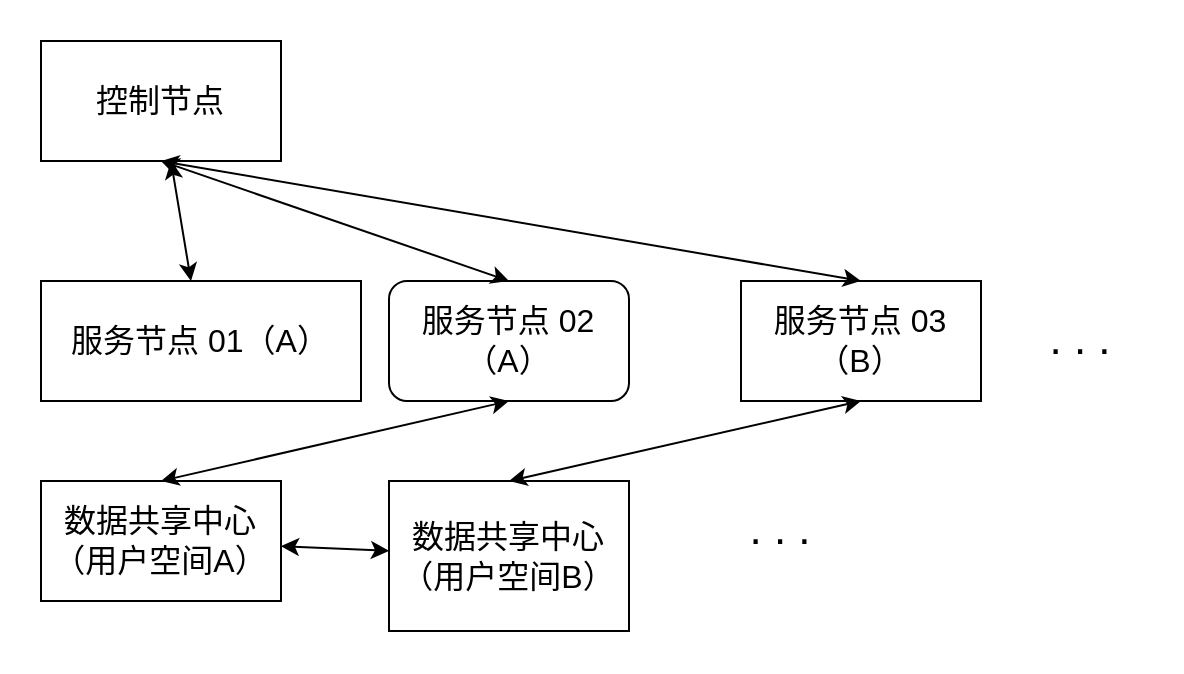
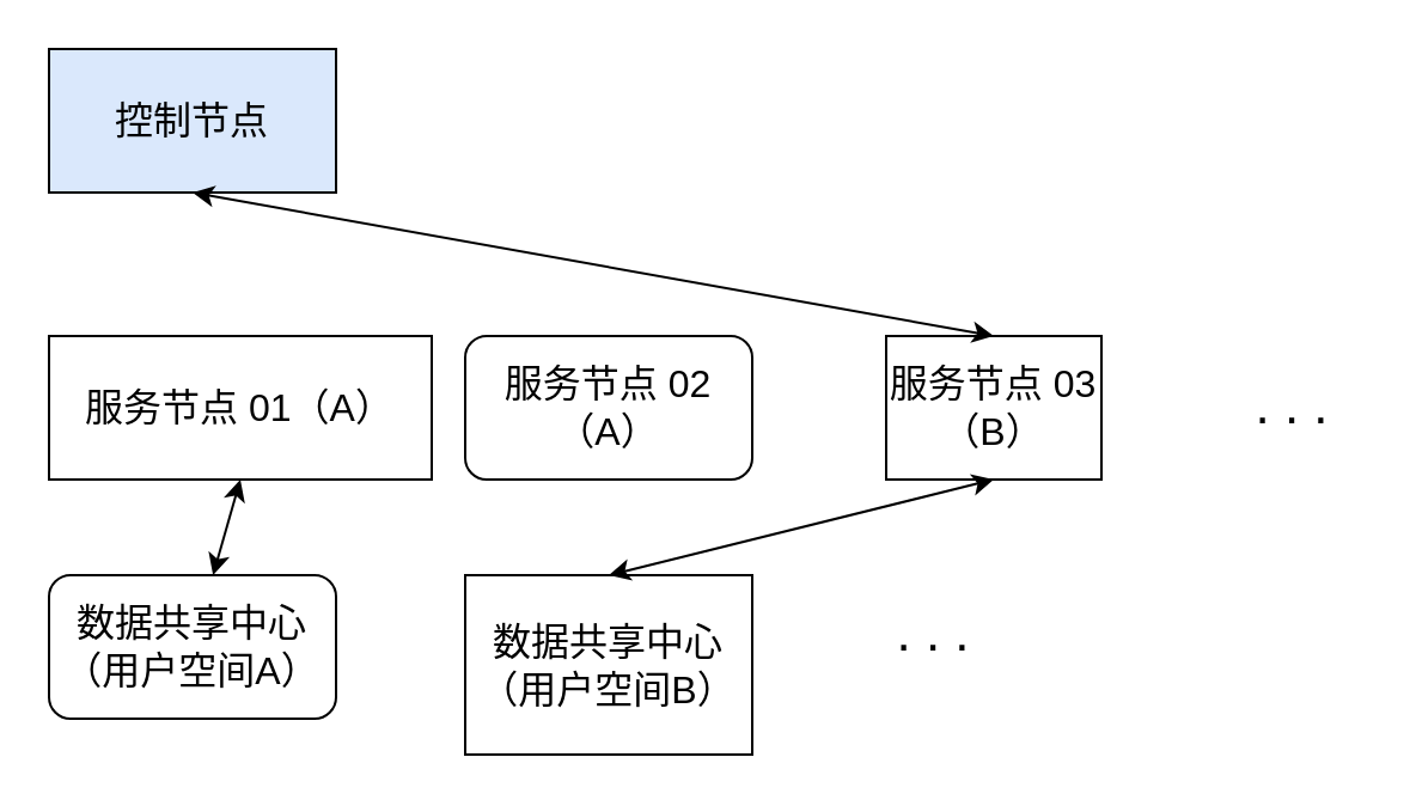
  <mxCell id="0" />
  <mxCell id="1" parent="0" />
- <mxCell id="2" value="控制节点" style="rounded=0;whiteSpace=wrap;html=1;fontSize=16;" vertex="1" parent="1"><mxGeometry x="20" y="20" width="120" height="60" as="geometry" /></mxCell>
+ <mxCell id="2" value="控制节点" style="rounded=0;whiteSpace=wrap;html=1;fontSize=16;fillColor=#dae8fc;" vertex="1" parent="1"><mxGeometry x="20" y="20" width="120" height="60" as="geometry" /></mxCell>
  <mxCell id="3" value="服务节点 01（A）" style="rounded=0;whiteSpace=wrap;html=1;fontSize=16;" vertex="1" parent="1"><mxGeometry x="20" y="140" width="160" height="60" as="geometry" /></mxCell>
  <mxCell id="4" value="服务节点 02（A）" style="whiteSpace=wrap;html=1;fontSize=16;rounded=1;" vertex="1" parent="1"><mxGeometry x="194" y="140" width="120" height="60" as="geometry" /></mxCell>
- <mxCell id="5" value="服务节点 03（B）" style="rounded=0;whiteSpace=wrap;html=1;fontSize=16;" vertex="1" parent="1"><mxGeometry x="370" y="140" width="120" height="60" as="geometry" /></mxCell>
- <mxCell id="6" value="数据共享中心&lt;br&gt;（用户空间A）" style="rounded=0;whiteSpace=wrap;html=1;fontSize=16;" vertex="1" parent="1"><mxGeometry x="20" y="240" width="120" height="60" as="geometry" /></mxCell>
+ <mxCell id="5" value="服务节点 03（B）" style="rounded=0;whiteSpace=wrap;html=1;fontSize=16;" vertex="1" parent="1"><mxGeometry x="370" y="140" width="90" height="60" as="geometry" /></mxCell>
+ <mxCell id="6" value="数据共享中心&lt;br&gt;（用户空间A）" style="whiteSpace=wrap;html=1;fontSize=16;rounded=1;" vertex="1" parent="1"><mxGeometry x="20" y="240" width="120" height="60" as="geometry" /></mxCell>
  <mxCell id="7" value="数据共享中心&lt;br&gt;（用户空间B）" style="rounded=0;whiteSpace=wrap;html=1;fontSize=16;" vertex="1" parent="1"><mxGeometry x="194" y="240" width="120" height="75" as="geometry" /></mxCell>
  <mxCell id="8" value="&lt;font style=&quot;font-size: 22px;&quot;&gt;. . .&lt;/font&gt;" style="text;html=1;strokeColor=none;fillColor=none;align=center;verticalAlign=middle;whiteSpace=wrap;rounded=0;fontSize=16;" vertex="1" parent="1"><mxGeometry x="510" y="155" width="60" height="30" as="geometry" /></mxCell>
  <mxCell id="9" value="&lt;font style=&quot;font-size: 22px;&quot;&gt;. . .&lt;/font&gt;" style="text;html=1;strokeColor=none;fillColor=none;align=center;verticalAlign=middle;whiteSpace=wrap;rounded=0;fontSize=16;" vertex="1" parent="1"><mxGeometry x="360" y="250" width="60" height="30" as="geometry" /></mxCell>
- <mxCell id="10" value="" style="endArrow=classic;startArrow=classic;html=1;rounded=0;fontSize=22;" edge="1" parent="1" source="3" target="2"><mxGeometry width="50" height="50" relative="1" as="geometry"><mxPoint x="230" y="140" as="sourcePoint" /><mxPoint x="280" y="90" as="targetPoint" /></mxGeometry></mxCell>
- <mxCell id="11" value="" style="endArrow=classic;startArrow=classic;html=1;rounded=0;fontSize=22;exitX=0.5;exitY=0;exitDx=0;exitDy=0;entryX=0.5;entryY=1;entryDx=0;entryDy=0;" edge="1" parent="1" source="4" target="2"><mxGeometry width="50" height="50" relative="1" as="geometry"><mxPoint x="90" y="150" as="sourcePoint" /><mxPoint x="90" y="90" as="targetPoint" /></mxGeometry></mxCell>
  <mxCell id="12" value="" style="endArrow=classic;startArrow=classic;html=1;rounded=0;fontSize=22;exitX=0.5;exitY=0;exitDx=0;exitDy=0;" edge="1" parent="1" source="5"><mxGeometry width="50" height="50" relative="1" as="geometry"><mxPoint x="100" y="160" as="sourcePoint" /><mxPoint x="80" y="80" as="targetPoint" /></mxGeometry></mxCell>
- <mxCell id="13" value="" style="endArrow=classic;startArrow=classic;html=1;rounded=0;fontSize=22;" edge="1" parent="1" source="6" target="7"><mxGeometry width="50" height="50" relative="1" as="geometry"><mxPoint x="264" y="150" as="sourcePoint" /><mxPoint x="90" y="90" as="targetPoint" /></mxGeometry></mxCell>
- <mxCell id="14" value="" style="endArrow=classic;startArrow=classic;html=1;rounded=0;fontSize=22;exitX=0.5;exitY=0;exitDx=0;exitDy=0;entryX=0.5;entryY=1;entryDx=0;entryDy=0;" edge="1" parent="1" source="6" target="4"><mxGeometry width="50" height="50" relative="1" as="geometry"><mxPoint x="274" y="160" as="sourcePoint" /><mxPoint x="100" y="100" as="targetPoint" /></mxGeometry></mxCell>
+ <mxCell id="13" value="" style="endArrow=classic;startArrow=classic;html=1;rounded=0;fontSize=22;entryX=0.5;entryY=1;entryDx=0;entryDy=0;" edge="1" parent="1" source="6" target="3"><mxGeometry width="50" height="50" relative="1" as="geometry"><mxPoint x="264" y="150" as="sourcePoint" /><mxPoint x="90" y="90" as="targetPoint" /></mxGeometry></mxCell>
  <mxCell id="15" value="" style="endArrow=classic;startArrow=classic;html=1;rounded=0;fontSize=22;exitX=0.5;exitY=1;exitDx=0;exitDy=0;entryX=0.5;entryY=0;entryDx=0;entryDy=0;" edge="1" parent="1" source="5" target="7"><mxGeometry width="50" height="50" relative="1" as="geometry"><mxPoint x="284" y="170" as="sourcePoint" /><mxPoint x="110" y="110" as="targetPoint" /></mxGeometry></mxCell>
